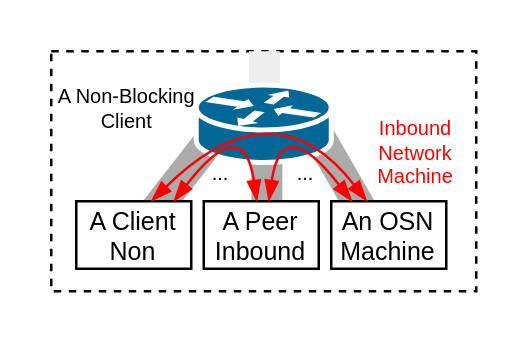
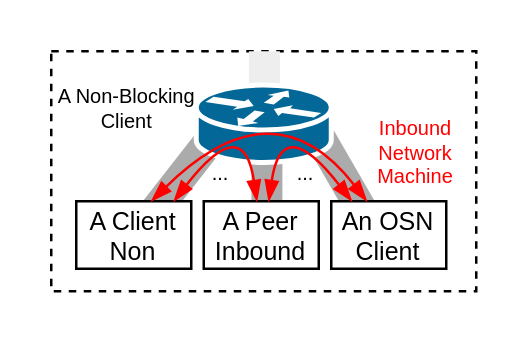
  <mxCell id="0" />
  <mxCell id="1" parent="0" />
  <mxCell id="2" value="" style="rounded=0;whiteSpace=wrap;html=1;dashed=1;" vertex="1" parent="1"><mxGeometry x="20" y="20" width="170" height="96" as="geometry" /></mxCell>
  <mxCell id="3" value="" style="rounded=0;whiteSpace=wrap;html=1;shadow=0;fontSize=10;strokeColor=none;fillColor=#ABABAB;imageWidth=21;imageHeight=21;absoluteArcSize=1;rotation=38;" vertex="1" parent="1"><mxGeometry x="66.28" y="50.07" width="12.39" height="39.42" as="geometry" /></mxCell>
  <mxCell id="4" value="" style="rounded=0;whiteSpace=wrap;html=1;shadow=0;fontSize=10;strokeColor=none;fillColor=#ABABAB;imageWidth=21;imageHeight=21;absoluteArcSize=1;rotation=0;" vertex="1" parent="1"><mxGeometry x="100.07" y="53.58" width="12.39" height="35.49" as="geometry" /></mxCell>
  <mxCell id="5" value="" style="rounded=0;whiteSpace=wrap;html=1;shadow=0;labelBackgroundColor=none;fontSize=10;" vertex="1" parent="1"><mxGeometry x="30" y="80" width="46" height="27" as="geometry" /></mxCell>
  <mxCell id="6" value="" style="rounded=0;whiteSpace=wrap;html=1;shadow=0;fontSize=10;strokeColor=none;fillColor=#ABABAB;imageWidth=21;imageHeight=21;absoluteArcSize=1;rotation=-30;" vertex="1" parent="1"><mxGeometry x="131.28" y="52.07" width="12.39" height="39.42" as="geometry" /></mxCell>
  <mxCell id="7" value="" style="rounded=0;whiteSpace=wrap;html=1;shadow=0;labelBackgroundColor=none;fontSize=10;fontColor=#000000;strokeColor=#000000;fillColor=#FFFFFF;" vertex="1" parent="1"><mxGeometry x="132" y="80" width="46" height="27" as="geometry" /></mxCell>
  <mxCell id="8" value="" style="rounded=0;whiteSpace=wrap;html=1;shadow=0;labelBackgroundColor=none;fontSize=10;fontColor=#000000;strokeColor=#000000;fillColor=#FFFFFF;" vertex="1" parent="1"><mxGeometry x="81" y="80" width="46" height="27" as="geometry" /></mxCell>
  <mxCell id="9" value="" style="rounded=0;whiteSpace=wrap;html=1;shadow=0;fontSize=10;strokeColor=none;fillColor=#eeeeee;imageWidth=21;imageHeight=21;absoluteArcSize=1;rotation=0;" vertex="1" parent="1"><mxGeometry x="99.07" y="20" width="12.39" height="17.07" as="geometry" /></mxCell>
  <mxCell id="10" value="" style="shape=mxgraph.cisco.routers.router;html=1;pointerEvents=1;dashed=0;fillColor=#036897;strokeColor=#ffffff;strokeWidth=2;verticalLabelPosition=bottom;verticalAlign=top;align=center;outlineConnect=0;" vertex="1" parent="1"><mxGeometry x="78" y="33.5" width="54" height="31" as="geometry" /></mxCell>
  <mxCell id="11" value="" style="endArrow=blockThin;startArrow=blockThin;html=1;fontSize=1;curved=1;strokeWidth=1;endFill=1;startFill=1;entryX=0.462;entryY=-0.049;entryDx=0;entryDy=0;strokeColor=#FF0000;entryPerimeter=0;" edge="1" parent="1"><mxGeometry width="50" height="50" relative="1" as="geometry"><mxPoint x="69" y="80" as="sourcePoint" /><mxPoint x="102.252" y="80" as="targetPoint" /><Array as="points"><mxPoint x="97" y="44" /></Array></mxGeometry></mxCell>
  <mxCell id="12" value="" style="endArrow=blockThin;startArrow=blockThin;html=1;fontSize=1;curved=1;strokeWidth=1;endFill=1;startFill=1;entryX=0.462;entryY=-0.049;entryDx=0;entryDy=0;strokeColor=#FF0000;entryPerimeter=0;" edge="1" parent="1"><mxGeometry width="50" height="50" relative="1" as="geometry"><mxPoint x="140.252" y="80" as="sourcePoint" /><mxPoint x="107" y="80" as="targetPoint" /><Array as="points"><mxPoint x="112.252" y="44" /></Array></mxGeometry></mxCell>
  <mxCell id="13" value="Inbound&lt;br&gt;Network Machine" style="text;html=1;strokeColor=none;fillColor=none;align=center;verticalAlign=middle;whiteSpace=wrap;rounded=0;fontSize=8;fontColor=#FF0000;" vertex="1" parent="1"><mxGeometry x="143" y="56" width="46" height="9" as="geometry" /></mxCell>
  <mxCell id="14" value="" style="endArrow=blockThin;startArrow=blockThin;html=1;fontSize=1;curved=1;strokeWidth=1;endFill=1;startFill=1;entryX=0.462;entryY=-0.049;entryDx=0;entryDy=0;strokeColor=#FF0000;entryPerimeter=0;" edge="1" parent="1"><mxGeometry width="50" height="50" relative="1" as="geometry"><mxPoint x="60" y="80" as="sourcePoint" /><mxPoint x="146.252" y="80" as="targetPoint" /><Array as="points"><mxPoint x="109" y="32" /></Array></mxGeometry></mxCell>
  <mxCell id="15" value="A Client&lt;br&gt;Non" style="text;html=1;strokeColor=none;fillColor=none;align=center;verticalAlign=middle;whiteSpace=wrap;rounded=0;fontSize=10;" vertex="1" parent="1"><mxGeometry x="26" y="82" width="54" height="24" as="geometry" /></mxCell>
  <mxCell id="16" value="A Peer&lt;br&gt;Inbound" style="text;html=1;strokeColor=none;fillColor=none;align=center;verticalAlign=middle;whiteSpace=wrap;rounded=0;fontSize=10;" vertex="1" parent="1"><mxGeometry x="77" y="82" width="54" height="24" as="geometry" /></mxCell>
- <mxCell id="17" value="An OSN&lt;br&gt;Machine" style="text;html=1;strokeColor=none;fillColor=none;align=center;verticalAlign=middle;whiteSpace=wrap;rounded=0;fontSize=10;" vertex="1" parent="1"><mxGeometry x="128" y="82" width="54" height="24" as="geometry" /></mxCell>
+ <mxCell id="17" value="An OSN&lt;br&gt;Client" style="text;html=1;strokeColor=none;fillColor=none;align=center;verticalAlign=middle;whiteSpace=wrap;rounded=0;fontSize=10;" vertex="1" parent="1"><mxGeometry x="128" y="82" width="54" height="24" as="geometry" /></mxCell>
  <mxCell id="18" value="&lt;font color=&quot;#000000&quot;&gt;A Non-Blocking Client&lt;/font&gt;" style="text;html=1;strokeColor=none;fillColor=none;align=center;verticalAlign=middle;whiteSpace=wrap;rounded=0;fontSize=8;fontColor=#FF0000;" vertex="1" parent="1"><mxGeometry x="22" y="28" width="57" height="30" as="geometry" /></mxCell>
  <mxCell id="19" value="..." style="text;html=1;strokeColor=none;fillColor=none;align=center;verticalAlign=middle;whiteSpace=wrap;rounded=0;fontSize=8;fontColor=#000000;" vertex="1" parent="1"><mxGeometry x="58" y="54" width="60" height="30" as="geometry" /></mxCell>
  <mxCell id="20" value="..." style="text;html=1;strokeColor=none;fillColor=none;align=center;verticalAlign=middle;whiteSpace=wrap;rounded=0;fontSize=8;fontColor=#000000;" vertex="1" parent="1"><mxGeometry x="92" y="54" width="60" height="30" as="geometry" /></mxCell>
